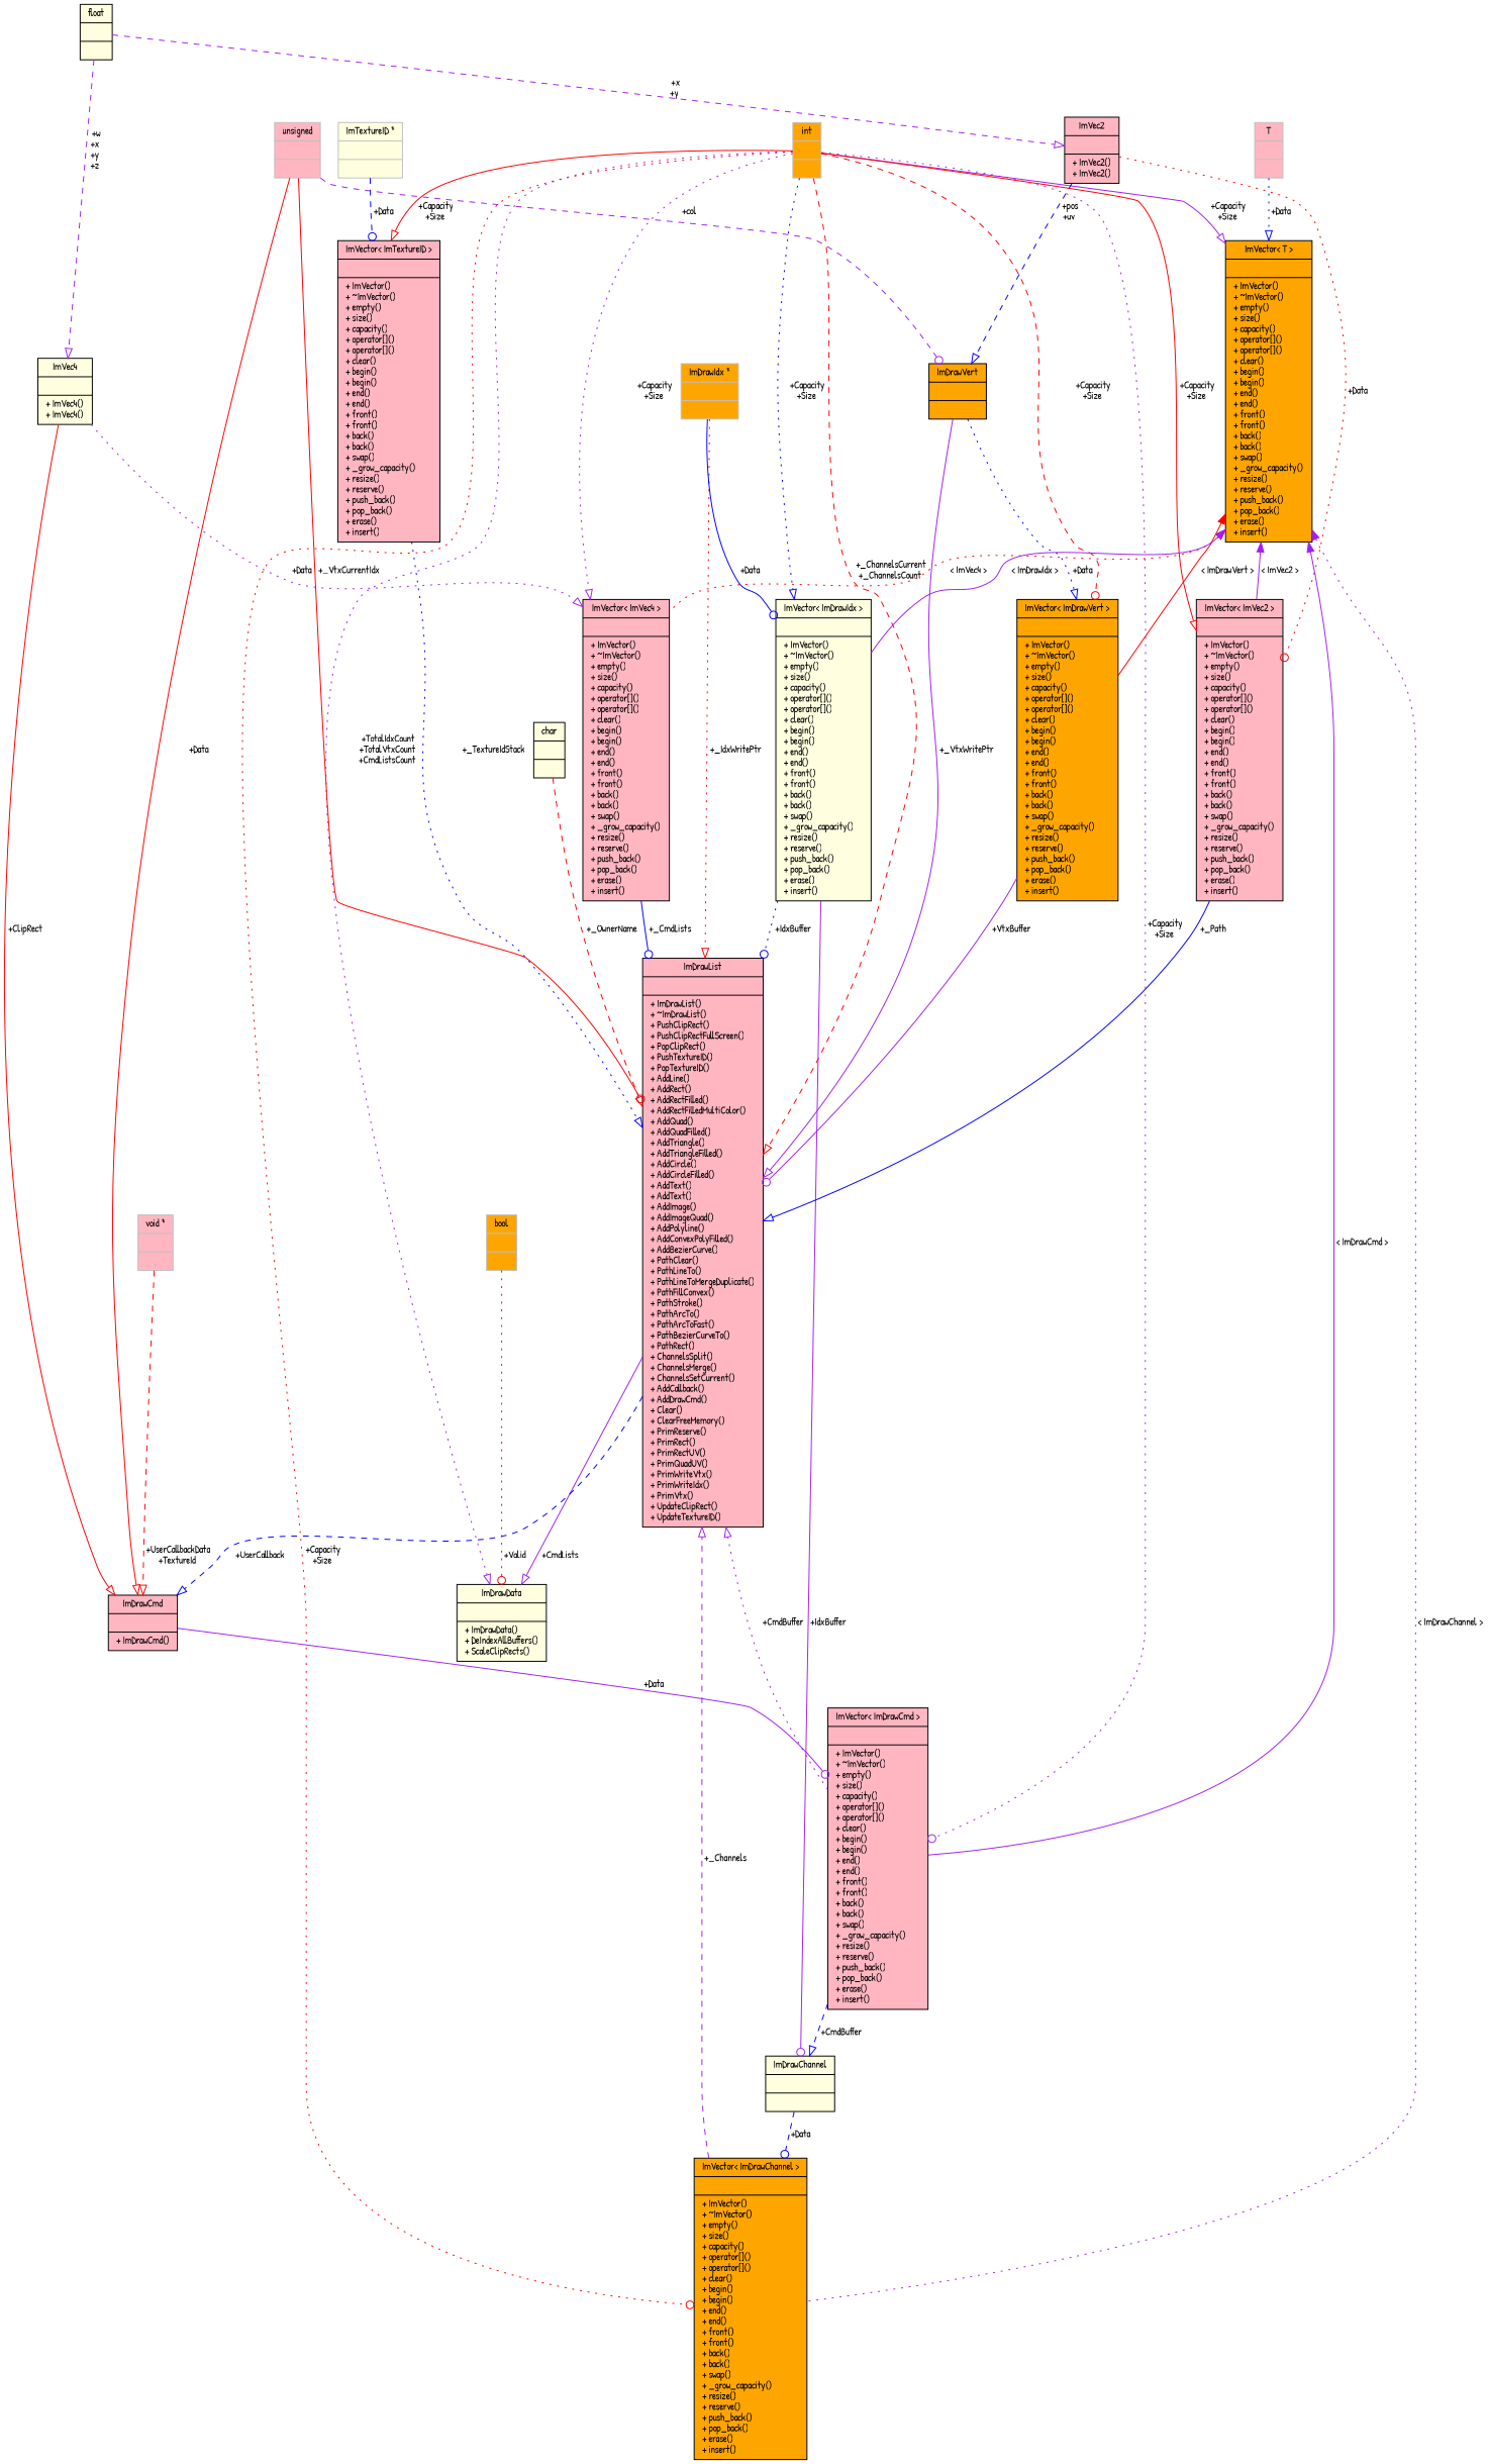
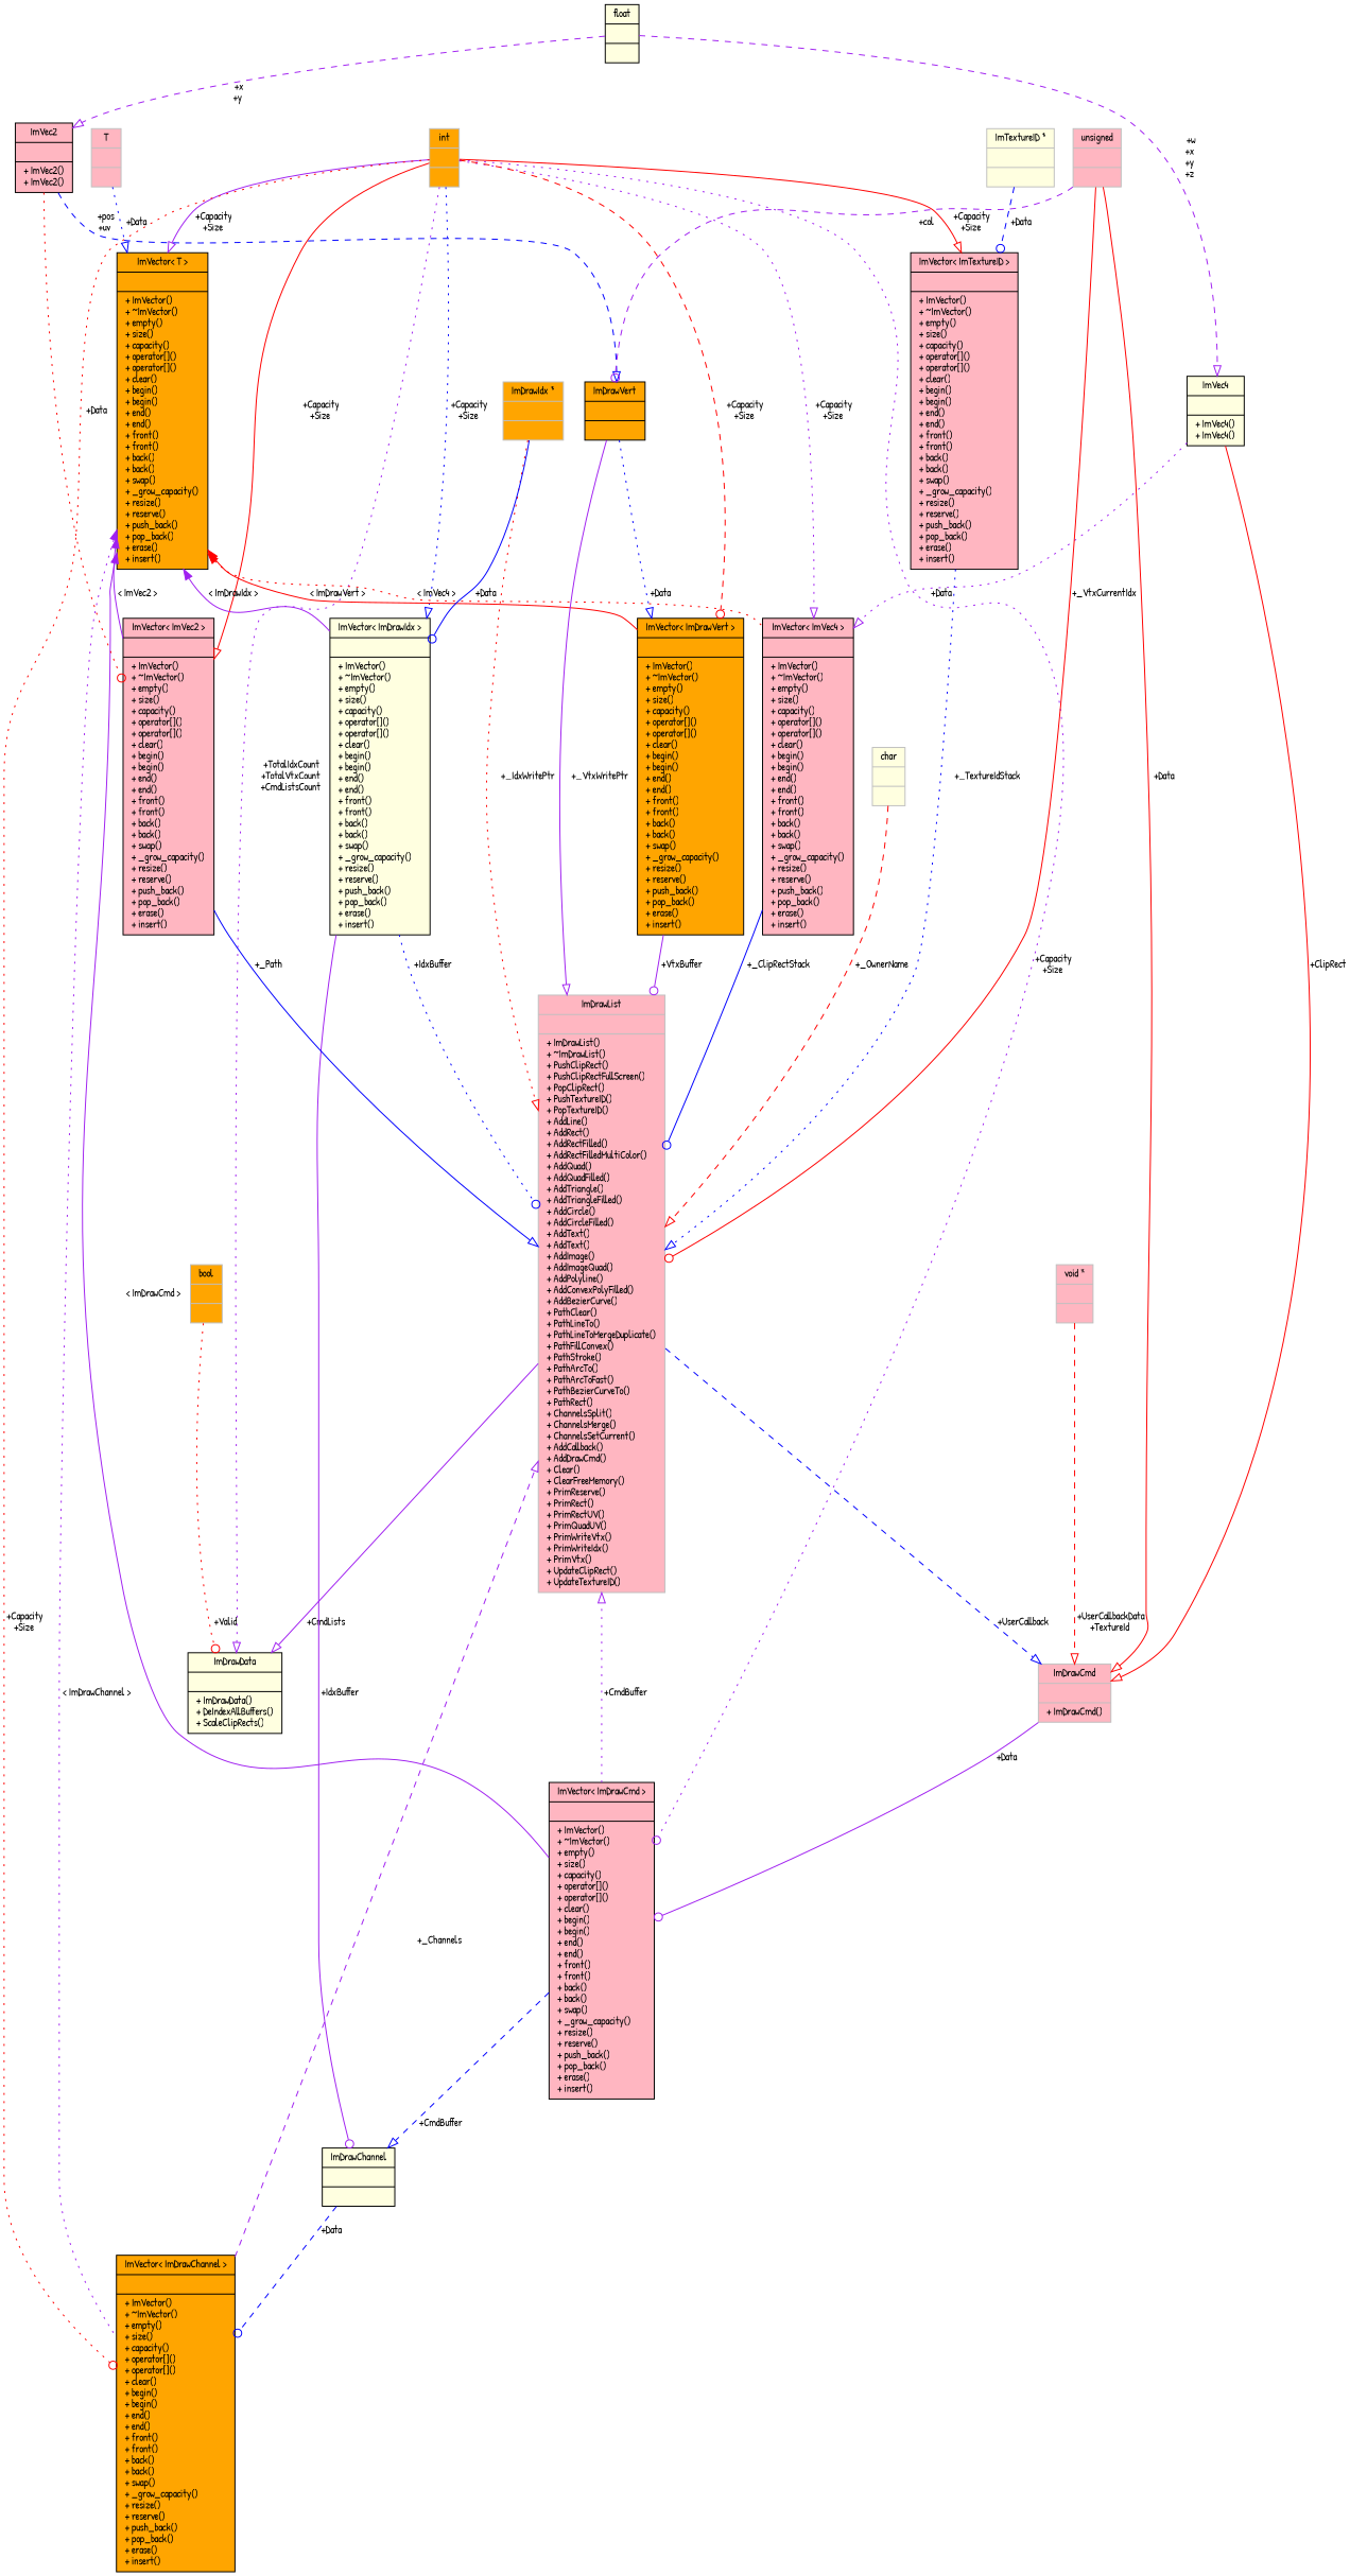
  digraph {
    fontname="Patrick Hand"
    node [color=black fillcolor=lightpink fontname="Patrick Hand" fontsize=10 shape=record style=filled]
    edge [arrowhead=onormal color=purple fontname="Patrick Hand" fontsize=10 labelfontname=Helvetica labelfontsize=10 style=solid]
    n1 [fillcolor=lightyellow fontcolor=black height=0.2 label="{ImDrawData\n||+ ImDrawData()\l+ DeIndexAllBuffers()\l+ ScaleClipRects()\l}" width=0.4]
    n2 [color=grey75 fillcolor=orange height=0.2 label="{int\n||}" width=0.4]
-   n3 [height=0.2 label="{ImDrawList\n||+ ImDrawList()\l+ ~ImDrawList()\l+ PushClipRect()\l+ PushClipRectFullScreen()\l+ PopClipRect()\l+ PushTextureID()\l+ PopTextureID()\l+ AddLine()\l+ AddRect()\l+ AddRectFilled()\l+ AddRectFilledMultiColor()\l+ AddQuad()\l+ AddQuadFilled()\l+ AddTriangle()\l+ AddTriangleFilled()\l+ AddCircle()\l+ AddCircleFilled()\l+ AddText()\l+ AddText()\l+ AddImage()\l+ AddImageQuad()\l+ AddPolyline()\l+ AddConvexPolyFilled()\l+ AddBezierCurve()\l+ PathClear()\l+ PathLineTo()\l+ PathLineToMergeDuplicate()\l+ PathFillConvex()\l+ PathStroke()\l+ PathArcTo()\l+ PathArcToFast()\l+ PathBezierCurveTo()\l+ PathRect()\l+ ChannelsSplit()\l+ ChannelsMerge()\l+ ChannelsSetCurrent()\l+ AddCallback()\l+ AddDrawCmd()\l+ Clear()\l+ ClearFreeMemory()\l+ PrimReserve()\l+ PrimRect()\l+ PrimRectUV()\l+ PrimQuadUV()\l+ PrimWriteVtx()\l+ PrimWriteIdx()\l+ PrimVtx()\l+ UpdateClipRect()\l+ UpdateTextureID()\l}" width=0.4]
+   n3 [color=grey75 height=0.2 label="{ImDrawList\n||+ ImDrawList()\l+ ~ImDrawList()\l+ PushClipRect()\l+ PushClipRectFullScreen()\l+ PopClipRect()\l+ PushTextureID()\l+ PopTextureID()\l+ AddLine()\l+ AddRect()\l+ AddRectFilled()\l+ AddRectFilledMultiColor()\l+ AddQuad()\l+ AddQuadFilled()\l+ AddTriangle()\l+ AddTriangleFilled()\l+ AddCircle()\l+ AddCircleFilled()\l+ AddText()\l+ AddText()\l+ AddImage()\l+ AddImageQuad()\l+ AddPolyline()\l+ AddConvexPolyFilled()\l+ AddBezierCurve()\l+ PathClear()\l+ PathLineTo()\l+ PathLineToMergeDuplicate()\l+ PathFillConvex()\l+ PathStroke()\l+ PathArcTo()\l+ PathArcToFast()\l+ PathBezierCurveTo()\l+ PathRect()\l+ ChannelsSplit()\l+ ChannelsMerge()\l+ ChannelsSetCurrent()\l+ AddCallback()\l+ AddDrawCmd()\l+ Clear()\l+ ClearFreeMemory()\l+ PrimReserve()\l+ PrimRect()\l+ PrimRectUV()\l+ PrimQuadUV()\l+ PrimWriteVtx()\l+ PrimWriteIdx()\l+ PrimVtx()\l+ UpdateClipRect()\l+ UpdateTextureID()\l}" width=0.4]
    n4 [height=0.2 label="{ImVector\< ImVec4 \>\n||+ ImVector()\l+ ~ImVector()\l+ empty()\l+ size()\l+ capacity()\l+ operator[]()\l+ operator[]()\l+ clear()\l+ begin()\l+ begin()\l+ end()\l+ end()\l+ front()\l+ front()\l+ back()\l+ back()\l+ swap()\l+ _grow_capacity()\l+ resize()\l+ reserve()\l+ push_back()\l+ pop_back()\l+ erase()\l+ insert()\l}" width=0.4]
    n5 [fillcolor=orange height=0.2 label="{ImVector\< T \>\n||+ ImVector()\l+ ~ImVector()\l+ empty()\l+ size()\l+ capacity()\l+ operator[]()\l+ operator[]()\l+ clear()\l+ begin()\l+ begin()\l+ end()\l+ end()\l+ front()\l+ front()\l+ back()\l+ back()\l+ swap()\l+ _grow_capacity()\l+ resize()\l+ reserve()\l+ push_back()\l+ pop_back()\l+ erase()\l+ insert()\l}" width=0.4]
    n6 [fillcolor=orange height=0.2 label="{ImVector\< ImDrawVert \>\n||+ ImVector()\l+ ~ImVector()\l+ empty()\l+ size()\l+ capacity()\l+ operator[]()\l+ operator[]()\l+ clear()\l+ begin()\l+ begin()\l+ end()\l+ end()\l+ front()\l+ front()\l+ back()\l+ back()\l+ swap()\l+ _grow_capacity()\l+ resize()\l+ reserve()\l+ push_back()\l+ pop_back()\l+ erase()\l+ insert()\l}" width=0.4]
    n7 [fillcolor=orange height=0.2 label="{ImVector\< ImDrawChannel \>\n||+ ImVector()\l+ ~ImVector()\l+ empty()\l+ size()\l+ capacity()\l+ operator[]()\l+ operator[]()\l+ clear()\l+ begin()\l+ begin()\l+ end()\l+ end()\l+ front()\l+ front()\l+ back()\l+ back()\l+ swap()\l+ _grow_capacity()\l+ resize()\l+ reserve()\l+ push_back()\l+ pop_back()\l+ erase()\l+ insert()\l}" width=0.4]
    n8 [height=0.2 label="{ImVector\< ImDrawCmd \>\n||+ ImVector()\l+ ~ImVector()\l+ empty()\l+ size()\l+ capacity()\l+ operator[]()\l+ operator[]()\l+ clear()\l+ begin()\l+ begin()\l+ end()\l+ end()\l+ front()\l+ front()\l+ back()\l+ back()\l+ swap()\l+ _grow_capacity()\l+ resize()\l+ reserve()\l+ push_back()\l+ pop_back()\l+ erase()\l+ insert()\l}" width=0.4]
    n9 [fillcolor=lightyellow height=0.2 label="{ImVector\< ImDrawIdx \>\n||+ ImVector()\l+ ~ImVector()\l+ empty()\l+ size()\l+ capacity()\l+ operator[]()\l+ operator[]()\l+ clear()\l+ begin()\l+ begin()\l+ end()\l+ end()\l+ front()\l+ front()\l+ back()\l+ back()\l+ swap()\l+ _grow_capacity()\l+ resize()\l+ reserve()\l+ push_back()\l+ pop_back()\l+ erase()\l+ insert()\l}" width=0.4]
    n10 [height=0.2 label="{ImVector\< ImVec2 \>\n||+ ImVector()\l+ ~ImVector()\l+ empty()\l+ size()\l+ capacity()\l+ operator[]()\l+ operator[]()\l+ clear()\l+ begin()\l+ begin()\l+ end()\l+ end()\l+ front()\l+ front()\l+ back()\l+ back()\l+ swap()\l+ _grow_capacity()\l+ resize()\l+ reserve()\l+ push_back()\l+ pop_back()\l+ erase()\l+ insert()\l}" width=0.4]
    n11 [height=0.2 label="{ImVector\< ImTextureID \>\n||+ ImVector()\l+ ~ImVector()\l+ empty()\l+ size()\l+ capacity()\l+ operator[]()\l+ operator[]()\l+ clear()\l+ begin()\l+ begin()\l+ end()\l+ end()\l+ front()\l+ front()\l+ back()\l+ back()\l+ swap()\l+ _grow_capacity()\l+ resize()\l+ reserve()\l+ push_back()\l+ pop_back()\l+ erase()\l+ insert()\l}" width=0.4]
-   n12 [height=0.2 label="{ImDrawCmd\n||+ ImDrawCmd()\l}" width=0.4]
+   n12 [color=grey75 height=0.2 label="{ImDrawCmd\n||+ ImDrawCmd()\l}" width=0.4]
    n13 [fillcolor=lightyellow height=0.2 label="{ImDrawChannel\n||}" width=0.4]
    n14 [color=grey75 fillcolor=orange height=0.2 label="{bool\n||}" width=0.4]
    n15 [fillcolor=lightyellow height=0.2 label="{ImVec4\n||+ ImVec4()\l+ ImVec4()\l}" width=0.4]
    n16 [fillcolor=lightyellow height=0.2 label="{float\n||}" width=0.4]
    n17 [height=0.2 label="{ImVec2\n||+ ImVec2()\l+ ImVec2()\l}" width=0.4]
    n18 [fillcolor=orange height=0.2 label="{ImDrawVert\n||}" width=0.4]
    n19 [color=grey75 height=0.2 label="{T\n||}" width=0.4]
    n20 [color=grey75 fillcolor=orange height=0.2 label="{ImDrawIdx *\n||}" width=0.4]
    n21 [color=grey75 height=0.2 label="{unsigned\n||}" width=0.4]
    n22 [color=grey75 height=0.2 label="{void *\n||}" width=0.4]
-   n23 [fillcolor=lightyellow height=0.2 label="{char\n||}" width=0.4]
+   n23 [color=grey75 fillcolor=lightyellow height=0.2 label="{char\n||}" width=0.4]
    n24 [color=grey75 fillcolor=lightyellow height=0.2 label="{ImTextureID *\n||}" width=0.4]
    n2 -> n1 [label=" +TotalIdxCount\n+TotalVtxCount\n+CmdListsCount" style=dotted]
-   n2 -> n3 [color=red label=" +_ChannelsCurrent\n+_ChannelsCount" style=dashed]
    n2 -> n4 [label=" +Capacity\n+Size" style=dotted]
    n2 -> n5 [label=" +Capacity\n+Size"]
    n2 -> n6 [arrowhead=odot color=red label=" +Capacity\n+Size" style=dashed]
    n2 -> n7 [arrowhead=odot color=red label=" +Capacity\n+Size" style=dotted]
    n2 -> n8 [arrowhead=odot label=" +Capacity\n+Size" style=dotted]
    n2 -> n9 [color=blue label=" +Capacity\n+Size" style=dotted]
    n2 -> n10 [color=red label=" +Capacity\n+Size"]
    n2 -> n11 [color=red label=" +Capacity\n+Size"]
    n3 -> n1 [label=" +CmdLists"]
    n3 -> n12 [color=blue label=" +UserCallback" style=dashed]
-   n4 -> n3 [arrowhead=odot color=blue label=" +_CmdLists"]
+   n4 -> n3 [arrowhead=odot color=blue label=" +_ClipRectStack"]
    n5 -> n4 [color=red dir=back label=" \< ImVec4 \>" style=dotted arrowhead=""]
    n5 -> n6 [color=red dir=back label=" \< ImDrawVert \>" arrowhead=""]
    n5 -> n7 [dir=back label=" \< ImDrawChannel \>" style=dotted arrowhead=""]
    n5 -> n8 [dir=back label=" \< ImDrawCmd \>" arrowhead=""]
    n5 -> n9 [dir=back label=" \< ImDrawIdx \>" arrowhead=""]
    n5 -> n10 [dir=back label=" \< ImVec2 \>" arrowhead=""]
    n6 -> n3 [arrowhead=odot label=" +VtxBuffer"]
    n7 -> n3 [label=" +_Channels" style=dashed]
    n8 -> n3 [label=" +CmdBuffer" style=dotted]
    n8 -> n13 [color=blue label=" +CmdBuffer" style=dashed]
    n9 -> n3 [arrowhead=odot color=blue label=" +IdxBuffer" style=dotted]
    n9 -> n13 [arrowhead=odot label=" +IdxBuffer"]
    n10 -> n3 [color=blue label=" +_Path"]
    n11 -> n3 [color=blue label=" +_TextureIdStack" style=dotted]
    n12 -> n8 [arrowhead=odot label=" +Data"]
    n13 -> n7 [arrowhead=odot color=blue label=" +Data" style=dashed]
    n14 -> n1 [arrowhead=odot color=red label=" +Valid" style=dotted]
    n15 -> n4 [label=" +Data" style=dotted]
    n15 -> n12 [color=red label=" +ClipRect"]
    n16 -> n15 [label=" +w\n+x\n+y\n+z" style=dashed]
    n16 -> n17 [label=" +x\n+y" style=dashed]
    n17 -> n10 [arrowhead=odot color=red label=" +Data" style=dotted]
    n17 -> n18 [color=blue label=" +pos\n+uv" style=dashed]
    n18 -> n3 [label=" +_VtxWritePtr"]
    n18 -> n6 [color=blue label=" +Data" style=dotted]
    n19 -> n5 [color=blue label=" +Data" style=dotted]
    n20 -> n3 [color=red label=" +_IdxWritePtr" style=dotted]
    n20 -> n9 [arrowhead=odot color=blue label=" +Data"]
    n21 -> n3 [arrowhead=odot color=red label=" +_VtxCurrentIdx"]
    n21 -> n12 [color=red label=" +Data"]
    n21 -> n18 [arrowhead=odot label=" +col" style=dashed]
    n22 -> n12 [color=red label=" +UserCallbackData\n+TextureId" style=dashed]
    n23 -> n3 [color=red label=" +_OwnerName" style=dashed]
    n24 -> n11 [arrowhead=odot color=blue label=" +Data" style=dashed]
  }
